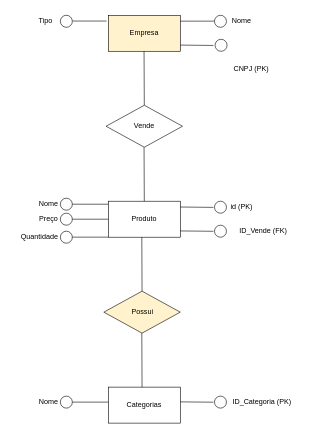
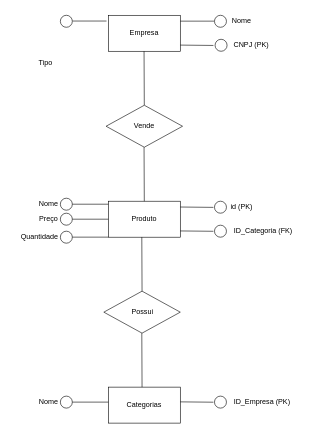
  <mxCell id="0" />
  <mxCell id="1" parent="0" />
- <mxCell id="2" value="Empresa" style="rounded=0;whiteSpace=wrap;html=1;fillColor=#fff2cc;" vertex="1" parent="1"><mxGeometry x="180" y="25" width="120" height="60" as="geometry" /></mxCell>
+ <mxCell id="2" value="Empresa" style="rounded=0;whiteSpace=wrap;html=1;" vertex="1" parent="1"><mxGeometry x="180" y="25" width="120" height="60" as="geometry" /></mxCell>
  <mxCell id="3" value="" style="endArrow=none;html=1;rounded=0;entryX=0;entryY=0.5;entryDx=0;entryDy=0;" edge="1" parent="1"><mxGeometry width="50" height="50" relative="1" as="geometry"><mxPoint x="300" y="34.76" as="sourcePoint" /><mxPoint x="357" y="34.76" as="targetPoint" /></mxGeometry></mxCell>
  <mxCell id="4" value="" style="ellipse;whiteSpace=wrap;html=1;aspect=fixed;" vertex="1" parent="1"><mxGeometry x="357" y="25" width="20" height="20" as="geometry" /></mxCell>
  <mxCell id="5" value="Nome" style="text;html=1;align=center;verticalAlign=middle;resizable=0;points=[];autosize=1;strokeColor=none;fillColor=none;" vertex="1" parent="1"><mxGeometry x="372" y="20" width="60" height="30" as="geometry" /></mxCell>
  <mxCell id="6" value="" style="ellipse;whiteSpace=wrap;html=1;aspect=fixed;" vertex="1" parent="1"><mxGeometry x="358" y="65" width="20" height="20" as="geometry" /></mxCell>
- <mxCell id="7" value="CNPJ (PK)" style="text;html=1;align=center;verticalAlign=middle;resizable=0;points=[];autosize=1;strokeColor=none;fillColor=none;" vertex="1" parent="1"><mxGeometry x="378" y="100" width="80" height="30" as="geometry" /></mxCell>
+ <mxCell id="7" value="CNPJ (PK)" style="text;html=1;align=center;verticalAlign=middle;resizable=0;points=[];autosize=1;strokeColor=none;fillColor=none;" vertex="1" parent="1"><mxGeometry x="378" y="60" width="80" height="30" as="geometry" /></mxCell>
  <mxCell id="8" value="" style="endArrow=none;html=1;rounded=0;entryX=-0.138;entryY=0.529;entryDx=0;entryDy=0;entryPerimeter=0;" edge="1" parent="1"><mxGeometry width="50" height="50" relative="1" as="geometry"><mxPoint x="300" y="74.71" as="sourcePoint" /><mxPoint x="355.24" y="75.29" as="targetPoint" /></mxGeometry></mxCell>
  <mxCell id="9" value="" style="endArrow=none;html=1;rounded=0;entryX=0;entryY=0.5;entryDx=0;entryDy=0;" edge="1" parent="1"><mxGeometry width="50" height="50" relative="1" as="geometry"><mxPoint x="120" y="34.58" as="sourcePoint" /><mxPoint x="177" y="34.58" as="targetPoint" /></mxGeometry></mxCell>
  <mxCell id="10" value="" style="ellipse;whiteSpace=wrap;html=1;aspect=fixed;" vertex="1" parent="1"><mxGeometry x="100" y="25" width="20" height="20" as="geometry" /></mxCell>
- <mxCell id="11" value="Tipo" style="text;html=1;align=center;verticalAlign=middle;resizable=0;points=[];autosize=1;strokeColor=none;fillColor=none;" vertex="1" parent="1"><mxGeometry x="50" y="20" width="50" height="30" as="geometry" /></mxCell>
+ <mxCell id="11" value="Tipo" style="text;html=1;align=center;verticalAlign=middle;resizable=0;points=[];autosize=1;strokeColor=none;fillColor=none;" vertex="1" parent="1"><mxGeometry x="50" y="90" width="50" height="30" as="geometry" /></mxCell>
  <mxCell id="12" value="" style="endArrow=none;html=1;rounded=0;" edge="1" parent="1"><mxGeometry width="50" height="50" relative="1" as="geometry"><mxPoint x="240" y="175" as="sourcePoint" /><mxPoint x="239.58" y="85" as="targetPoint" /></mxGeometry></mxCell>
  <mxCell id="13" value="Vende" style="rhombus;whiteSpace=wrap;html=1;" vertex="1" parent="1"><mxGeometry x="176.25" y="175" width="127.5" height="70" as="geometry" /></mxCell>
  <mxCell id="14" value="Produto" style="rounded=0;whiteSpace=wrap;html=1;" vertex="1" parent="1"><mxGeometry x="180" y="335" width="120" height="60" as="geometry" /></mxCell>
  <mxCell id="15" value="" style="endArrow=none;html=1;rounded=0;" edge="1" parent="1"><mxGeometry width="50" height="50" relative="1" as="geometry"><mxPoint x="240" y="335" as="sourcePoint" /><mxPoint x="239.58" y="245" as="targetPoint" /></mxGeometry></mxCell>
  <mxCell id="16" value="" style="ellipse;whiteSpace=wrap;html=1;aspect=fixed;" vertex="1" parent="1"><mxGeometry x="357" y="335" width="20" height="20" as="geometry" /></mxCell>
  <mxCell id="17" value="" style="endArrow=none;html=1;rounded=0;entryX=-0.138;entryY=0.529;entryDx=0;entryDy=0;entryPerimeter=0;" edge="1" parent="1"><mxGeometry width="50" height="50" relative="1" as="geometry"><mxPoint x="300" y="344.71" as="sourcePoint" /><mxPoint x="355.24" y="345.29" as="targetPoint" /></mxGeometry></mxCell>
  <mxCell id="18" value="id (PK)" style="text;html=1;align=center;verticalAlign=middle;resizable=0;points=[];autosize=1;strokeColor=none;fillColor=none;" vertex="1" parent="1"><mxGeometry x="372" y="330" width="60" height="30" as="geometry" /></mxCell>
  <mxCell id="19" value="" style="ellipse;whiteSpace=wrap;html=1;aspect=fixed;" vertex="1" parent="1"><mxGeometry x="100" y="330" width="20" height="20" as="geometry" /></mxCell>
  <mxCell id="20" value="" style="endArrow=none;html=1;rounded=0;exitX=0;exitY=0.25;exitDx=0;exitDy=0;entryX=1;entryY=0.5;entryDx=0;entryDy=0;" edge="1" parent="1"><mxGeometry width="50" height="50" relative="1" as="geometry"><mxPoint x="180" y="340" as="sourcePoint" /><mxPoint x="120" y="340" as="targetPoint" /></mxGeometry></mxCell>
  <mxCell id="21" value="Nome" style="text;html=1;align=center;verticalAlign=middle;resizable=0;points=[];autosize=1;strokeColor=none;fillColor=none;" vertex="1" parent="1"><mxGeometry x="50" y="325" width="60" height="30" as="geometry" /></mxCell>
- <mxCell id="22" value="ID_Vende (FK)" style="text;html=1;align=center;verticalAlign=middle;resizable=0;points=[];autosize=1;strokeColor=none;fillColor=none;" vertex="1" parent="1"><mxGeometry x="378" y="370" width="120" height="30" as="geometry" /></mxCell>
+ <mxCell id="22" value="ID_Categoria (FK)" style="text;html=1;align=center;verticalAlign=middle;resizable=0;points=[];autosize=1;strokeColor=none;fillColor=none;" vertex="1" parent="1"><mxGeometry x="378" y="370" width="120" height="30" as="geometry" /></mxCell>
  <mxCell id="23" value="" style="ellipse;whiteSpace=wrap;html=1;aspect=fixed;" vertex="1" parent="1"><mxGeometry x="100" y="355" width="20" height="20" as="geometry" /></mxCell>
  <mxCell id="24" value="" style="endArrow=none;html=1;rounded=0;exitX=0;exitY=0.25;exitDx=0;exitDy=0;entryX=1;entryY=0.5;entryDx=0;entryDy=0;" edge="1" parent="1"><mxGeometry width="50" height="50" relative="1" as="geometry"><mxPoint x="180" y="365" as="sourcePoint" /><mxPoint x="120" y="365" as="targetPoint" /></mxGeometry></mxCell>
  <mxCell id="25" value="Preço" style="text;html=1;align=center;verticalAlign=middle;resizable=0;points=[];autosize=1;strokeColor=none;fillColor=none;" vertex="1" parent="1"><mxGeometry x="55" y="350" width="50" height="30" as="geometry" /></mxCell>
  <mxCell id="26" value="" style="ellipse;whiteSpace=wrap;html=1;aspect=fixed;" vertex="1" parent="1"><mxGeometry x="100" y="385" width="20" height="20" as="geometry" /></mxCell>
  <mxCell id="27" value="" style="endArrow=none;html=1;rounded=0;exitX=0;exitY=0.25;exitDx=0;exitDy=0;entryX=1;entryY=0.5;entryDx=0;entryDy=0;" edge="1" parent="1"><mxGeometry width="50" height="50" relative="1" as="geometry"><mxPoint x="180" y="394.92" as="sourcePoint" /><mxPoint x="120" y="394.92" as="targetPoint" /></mxGeometry></mxCell>
  <mxCell id="28" value="Quantidade" style="text;html=1;align=center;verticalAlign=middle;resizable=0;points=[];autosize=1;strokeColor=none;fillColor=none;" vertex="1" parent="1"><mxGeometry x="20" y="380" width="90" height="30" as="geometry" /></mxCell>
  <mxCell id="29" value="Categorias" style="rounded=0;whiteSpace=wrap;html=1;" vertex="1" parent="1"><mxGeometry x="180" y="645" width="120" height="60" as="geometry" /></mxCell>
- <mxCell id="30" value="ID_Categoria (PK)" style="text;html=1;align=center;verticalAlign=middle;resizable=0;points=[];autosize=1;strokeColor=none;fillColor=none;" vertex="1" parent="1"><mxGeometry x="375.75" y="655" width="120" height="30" as="geometry" /></mxCell>
+ <mxCell id="30" value="ID_Empresa (PK)" style="text;html=1;align=center;verticalAlign=middle;resizable=0;points=[];autosize=1;strokeColor=none;fillColor=none;" vertex="1" parent="1"><mxGeometry x="375.75" y="655" width="120" height="30" as="geometry" /></mxCell>
  <mxCell id="31" value="" style="ellipse;whiteSpace=wrap;html=1;aspect=fixed;" vertex="1" parent="1"><mxGeometry x="357" y="375" width="20" height="20" as="geometry" /></mxCell>
  <mxCell id="32" value="" style="endArrow=none;html=1;rounded=0;entryX=-0.138;entryY=0.529;entryDx=0;entryDy=0;entryPerimeter=0;" edge="1" parent="1"><mxGeometry width="50" height="50" relative="1" as="geometry"><mxPoint x="300" y="384.58" as="sourcePoint" /><mxPoint x="355.24" y="385.16" as="targetPoint" /></mxGeometry></mxCell>
  <mxCell id="33" value="" style="ellipse;whiteSpace=wrap;html=1;aspect=fixed;" vertex="1" parent="1"><mxGeometry x="357" y="660" width="20" height="20" as="geometry" /></mxCell>
  <mxCell id="34" value="" style="endArrow=none;html=1;rounded=0;entryX=-0.138;entryY=0.529;entryDx=0;entryDy=0;entryPerimeter=0;" edge="1" parent="1"><mxGeometry width="50" height="50" relative="1" as="geometry"><mxPoint x="300" y="669.58" as="sourcePoint" /><mxPoint x="355.24" y="670.16" as="targetPoint" /></mxGeometry></mxCell>
- <mxCell id="35" value="Possui" style="rhombus;whiteSpace=wrap;html=1;fillColor=#fff2cc;" vertex="1" parent="1"><mxGeometry x="172.5" y="485" width="127.5" height="70" as="geometry" /></mxCell>
+ <mxCell id="35" value="Possui" style="rhombus;whiteSpace=wrap;html=1;" vertex="1" parent="1"><mxGeometry x="172.5" y="485" width="127.5" height="70" as="geometry" /></mxCell>
  <mxCell id="36" value="" style="endArrow=none;html=1;rounded=0;" edge="1" parent="1"><mxGeometry width="50" height="50" relative="1" as="geometry"><mxPoint x="236.25" y="485" as="sourcePoint" /><mxPoint x="235.83" y="395" as="targetPoint" /></mxGeometry></mxCell>
  <mxCell id="37" value="" style="endArrow=none;html=1;rounded=0;" edge="1" parent="1"><mxGeometry width="50" height="50" relative="1" as="geometry"><mxPoint x="236.25" y="645" as="sourcePoint" /><mxPoint x="235.83" y="555" as="targetPoint" /></mxGeometry></mxCell>
  <mxCell id="38" value="" style="ellipse;whiteSpace=wrap;html=1;aspect=fixed;" vertex="1" parent="1"><mxGeometry x="100" y="660" width="20" height="20" as="geometry" /></mxCell>
  <mxCell id="39" value="" style="endArrow=none;html=1;rounded=0;exitX=0;exitY=0.25;exitDx=0;exitDy=0;entryX=1;entryY=0.5;entryDx=0;entryDy=0;" edge="1" parent="1"><mxGeometry width="50" height="50" relative="1" as="geometry"><mxPoint x="180" y="670" as="sourcePoint" /><mxPoint x="120" y="670" as="targetPoint" /></mxGeometry></mxCell>
  <mxCell id="40" value="Nome" style="text;html=1;align=center;verticalAlign=middle;resizable=0;points=[];autosize=1;strokeColor=none;fillColor=none;" vertex="1" parent="1"><mxGeometry x="50" y="655" width="60" height="30" as="geometry" /></mxCell>
